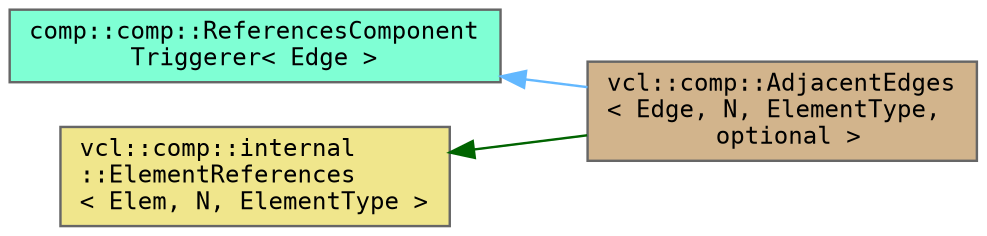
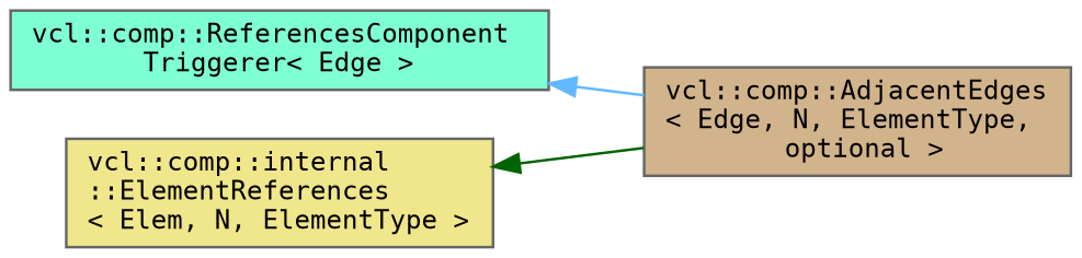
  digraph {
    rankdir=LR
    fontname="DejaVu Sans Mono"
    node [color=gray40 fontname="DejaVu Sans Mono" fontsize=10 shape=box style=filled]
    edge [dir=back fontname="DejaVu Sans Mono" fontsize=10 labelfontname=Helvetica labelfontsize=10 style=solid]
    n1 [fillcolor=tan fontcolor=black height=0.2 label="vcl::comp::AdjacentEdges\l\< Edge, N, ElementType,\l optional \>" width=0.4]
-   n2 [fillcolor=aquamarine height=0.2 label="comp::comp::ReferencesComponent\lTriggerer\< Edge \>" width=0.4]
+   n2 [fillcolor=aquamarine height=0.2 label="vcl::comp::ReferencesComponent\lTriggerer\< Edge \>" width=0.4]
    n3 [fillcolor=khaki height=0.2 label="vcl::comp::internal\l::ElementReferences\l\< Elem, N, ElementType \>" width=0.4]
    n2 -> n1 [color=steelblue1]
    n3 -> n1 [color=darkgreen]
  }
